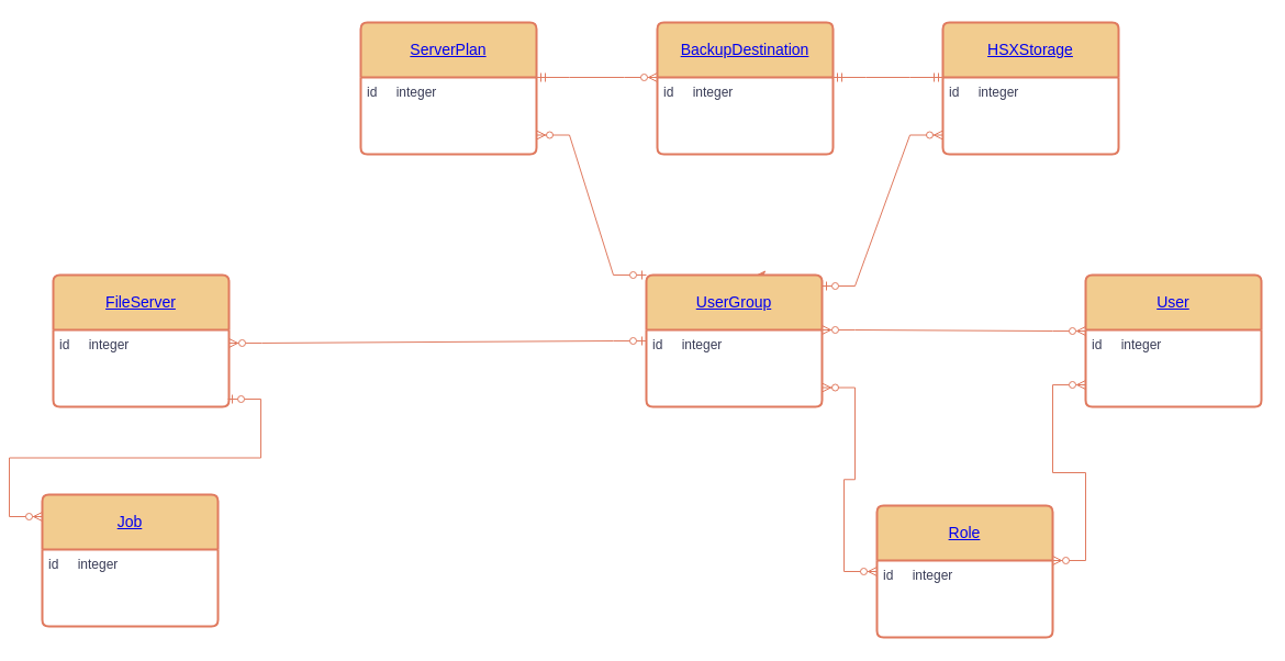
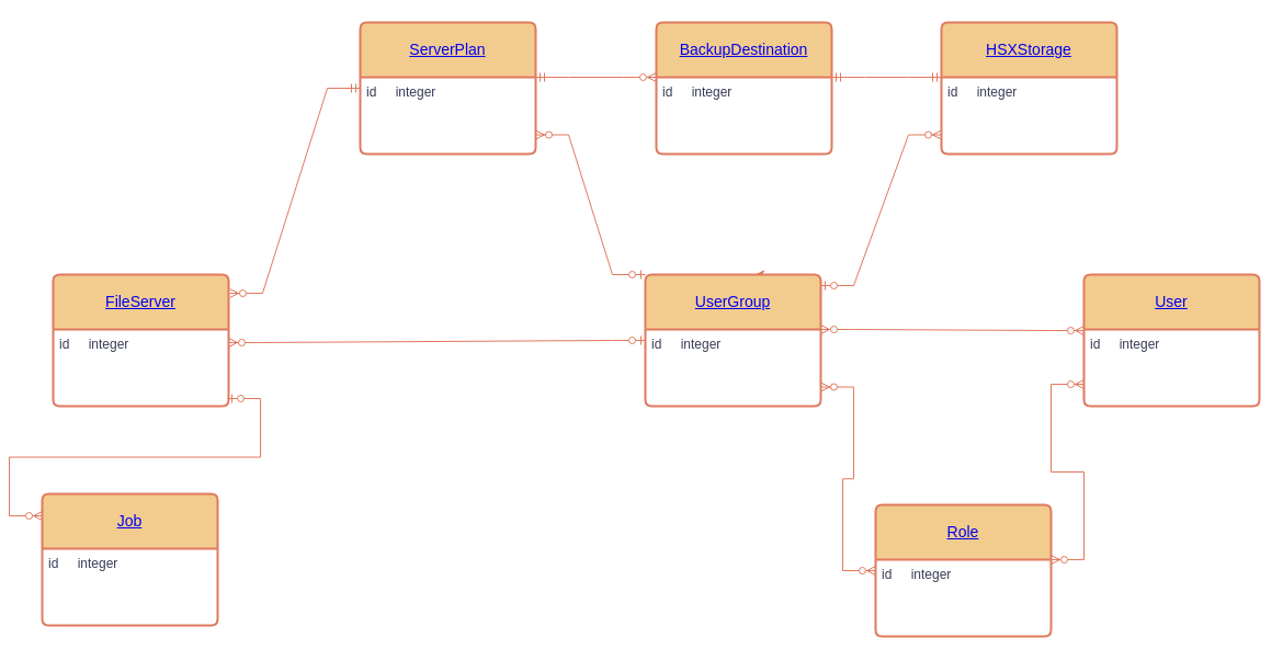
  <mxCell id="0" />
  <mxCell id="1" parent="0" />
  <mxCell id="2" value="&lt;a href=&quot;https://api.commvault.com/docs/SP32/api/cv/OpenAPI3/get-file-servers#get-file-servers&quot;&gt;FileServer&lt;/a&gt;" style="swimlane;childLayout=stackLayout;horizontal=1;startSize=50;horizontalStack=0;rounded=1;fontSize=14;fontStyle=0;strokeWidth=2;resizeParent=0;resizeLast=1;shadow=0;dashed=0;align=center;arcSize=4;whiteSpace=wrap;html=1;labelBackgroundColor=none;fillColor=#F2CC8F;strokeColor=#E07A5F;fontColor=#393C56;" parent="1" vertex="1"><mxGeometry x="30" y="250" width="160" height="120" as="geometry"><mxRectangle x="70" y="140" width="80" height="50" as="alternateBounds" /></mxGeometry></mxCell>
  <mxCell id="3" value="id&lt;span style=&quot;white-space: pre;&quot;&gt;&#09;&lt;/span&gt;integer" style="align=left;strokeColor=none;fillColor=none;spacingLeft=4;fontSize=12;verticalAlign=top;resizable=0;rotatable=0;part=1;html=1;labelBackgroundColor=none;fontColor=#393C56;" parent="2" vertex="1"><mxGeometry y="50" width="160" height="70" as="geometry" /></mxCell>
  <mxCell id="4" value="&lt;a href=&quot;https://api.commvault.com/docs/SP32/api/cv/OpenAPI3/get-plan-by-id&quot;&gt;ServerPlan&lt;/a&gt;" style="swimlane;childLayout=stackLayout;horizontal=1;startSize=50;horizontalStack=0;rounded=1;fontSize=14;fontStyle=0;strokeWidth=2;resizeParent=0;resizeLast=1;shadow=0;dashed=0;align=center;arcSize=4;whiteSpace=wrap;html=1;labelBackgroundColor=none;fillColor=#F2CC8F;strokeColor=#E07A5F;fontColor=#393C56;" parent="1" vertex="1"><mxGeometry x="310" y="20" width="160" height="120" as="geometry"><mxRectangle x="70" y="140" width="80" height="50" as="alternateBounds" /></mxGeometry></mxCell>
  <mxCell id="5" value="id&lt;span style=&quot;white-space: pre;&quot;&gt;&#09;&lt;/span&gt;integer" style="align=left;strokeColor=none;fillColor=none;spacingLeft=4;fontSize=12;verticalAlign=top;resizable=0;rotatable=0;part=1;html=1;labelBackgroundColor=none;fontColor=#393C56;" parent="4" vertex="1"><mxGeometry y="50" width="160" height="70" as="geometry" /></mxCell>
  <mxCell id="6" value="&lt;a href=&quot;https://api.commvault.com/docs/SP32/api/cv/OpenAPI3/get-backup-destination-details&quot;&gt;BackupDestination&lt;/a&gt;" style="swimlane;childLayout=stackLayout;horizontal=1;startSize=50;horizontalStack=0;rounded=1;fontSize=14;fontStyle=0;strokeWidth=2;resizeParent=0;resizeLast=1;shadow=0;dashed=0;align=center;arcSize=4;whiteSpace=wrap;html=1;labelBackgroundColor=none;fillColor=#F2CC8F;strokeColor=#E07A5F;fontColor=#393C56;" parent="1" vertex="1"><mxGeometry x="580" y="20" width="160" height="120" as="geometry"><mxRectangle x="70" y="140" width="80" height="50" as="alternateBounds" /></mxGeometry></mxCell>
  <mxCell id="7" value="id&lt;span style=&quot;white-space: pre;&quot;&gt;&#09;&lt;/span&gt;integer" style="align=left;strokeColor=none;fillColor=none;spacingLeft=4;fontSize=12;verticalAlign=top;resizable=0;rotatable=0;part=1;html=1;labelBackgroundColor=none;fontColor=#393C56;" parent="6" vertex="1"><mxGeometry y="50" width="160" height="70" as="geometry" /></mxCell>
  <mxCell id="8" value="&lt;a href=&quot;https://api.commvault.com/docs/SP32/api/cv/OpenAPI3/get-hyper-scale-storage-by-id#get-details-of-a-specific-hyperscale-storage&quot;&gt;HSXStorage&lt;/a&gt;" style="swimlane;childLayout=stackLayout;horizontal=1;startSize=50;horizontalStack=0;rounded=1;fontSize=14;fontStyle=0;strokeWidth=2;resizeParent=0;resizeLast=1;shadow=0;dashed=0;align=center;arcSize=4;whiteSpace=wrap;html=1;labelBackgroundColor=none;fillColor=#F2CC8F;strokeColor=#E07A5F;fontColor=#393C56;" parent="1" vertex="1"><mxGeometry x="840" y="20" width="160" height="120" as="geometry"><mxRectangle x="70" y="140" width="80" height="50" as="alternateBounds" /></mxGeometry></mxCell>
  <mxCell id="9" value="id&lt;span style=&quot;white-space: pre;&quot;&gt;&#09;&lt;/span&gt;integer" style="align=left;strokeColor=none;fillColor=none;spacingLeft=4;fontSize=12;verticalAlign=top;resizable=0;rotatable=0;part=1;html=1;labelBackgroundColor=none;fontColor=#393C56;" parent="8" vertex="1"><mxGeometry y="50" width="160" height="70" as="geometry" /></mxCell>
  <mxCell id="10" style="edgeStyle=orthogonalEdgeStyle;rounded=0;orthogonalLoop=1;jettySize=auto;html=1;exitX=0.75;exitY=0;exitDx=0;exitDy=0;labelBackgroundColor=none;strokeColor=#E07A5F;fontColor=default;" parent="1" source="11" edge="1"><mxGeometry relative="1" as="geometry"><mxPoint x="670" y="250" as="targetPoint" /></mxGeometry></mxCell>
  <mxCell id="11" value="&lt;a href=&quot;https://api.commvault.com/docs/SP32/api/cv/OpenAPI3/get-user-group-details&quot;&gt;UserGroup&lt;/a&gt;" style="swimlane;childLayout=stackLayout;horizontal=1;startSize=50;horizontalStack=0;rounded=1;fontSize=14;fontStyle=0;strokeWidth=2;resizeParent=0;resizeLast=1;shadow=0;dashed=0;align=center;arcSize=4;whiteSpace=wrap;html=1;labelBackgroundColor=none;fillColor=#F2CC8F;strokeColor=#E07A5F;fontColor=#393C56;" parent="1" vertex="1"><mxGeometry x="570" y="250" width="160" height="120" as="geometry"><mxRectangle x="70" y="140" width="80" height="50" as="alternateBounds" /></mxGeometry></mxCell>
  <mxCell id="12" value="id&lt;span style=&quot;white-space: pre;&quot;&gt;&#09;&lt;/span&gt;integer" style="align=left;strokeColor=none;fillColor=none;spacingLeft=4;fontSize=12;verticalAlign=top;resizable=0;rotatable=0;part=1;html=1;labelBackgroundColor=none;fontColor=#393C56;" parent="11" vertex="1"><mxGeometry y="50" width="160" height="70" as="geometry" /></mxCell>
  <mxCell id="13" value="&lt;a href=&quot;https://api.commvault.com/docs/SP32/api/cv/OpenAPI3/get-role-details&quot;&gt;Role&lt;/a&gt;" style="swimlane;childLayout=stackLayout;horizontal=1;startSize=50;horizontalStack=0;rounded=1;fontSize=14;fontStyle=0;strokeWidth=2;resizeParent=0;resizeLast=1;shadow=0;dashed=0;align=center;arcSize=4;whiteSpace=wrap;html=1;labelBackgroundColor=none;fillColor=#F2CC8F;strokeColor=#E07A5F;fontColor=#393C56;" parent="1" vertex="1"><mxGeometry x="780" y="460" width="160" height="120" as="geometry"><mxRectangle x="70" y="140" width="80" height="50" as="alternateBounds" /></mxGeometry></mxCell>
  <mxCell id="14" value="id&lt;span style=&quot;white-space: pre;&quot;&gt;&#09;&lt;/span&gt;integer" style="align=left;strokeColor=none;fillColor=none;spacingLeft=4;fontSize=12;verticalAlign=top;resizable=0;rotatable=0;part=1;html=1;labelBackgroundColor=none;fontColor=#393C56;" parent="13" vertex="1"><mxGeometry y="50" width="160" height="70" as="geometry" /></mxCell>
  <mxCell id="15" value="&lt;a href=&quot;https://api.commvault.com/docs/SP32/api/cv/OpenAPI3/get-user-details&quot;&gt;User&lt;/a&gt;" style="swimlane;childLayout=stackLayout;horizontal=1;startSize=50;horizontalStack=0;rounded=1;fontSize=14;fontStyle=0;strokeWidth=2;resizeParent=0;resizeLast=1;shadow=0;dashed=0;align=center;arcSize=4;whiteSpace=wrap;html=1;labelBackgroundColor=none;fillColor=#F2CC8F;strokeColor=#E07A5F;fontColor=#393C56;" parent="1" vertex="1"><mxGeometry x="970" y="250" width="160" height="120" as="geometry"><mxRectangle x="70" y="140" width="80" height="50" as="alternateBounds" /></mxGeometry></mxCell>
  <mxCell id="16" value="id&lt;span style=&quot;white-space: pre;&quot;&gt;&#09;&lt;/span&gt;integer" style="align=left;strokeColor=none;fillColor=none;spacingLeft=4;fontSize=12;verticalAlign=top;resizable=0;rotatable=0;part=1;html=1;labelBackgroundColor=none;fontColor=#393C56;" parent="15" vertex="1"><mxGeometry y="50" width="160" height="70" as="geometry" /></mxCell>
  <mxCell id="17" value="&lt;a href=&quot;https://api.commvault.com/docs/SP32/api/cv/JobOperations/get-job-summary-of-a-job#get-job-summary-of-a-job&quot;&gt;Job&lt;/a&gt;" style="swimlane;childLayout=stackLayout;horizontal=1;startSize=50;horizontalStack=0;rounded=1;fontSize=14;fontStyle=0;strokeWidth=2;resizeParent=0;resizeLast=1;shadow=0;dashed=0;align=center;arcSize=4;whiteSpace=wrap;html=1;labelBackgroundColor=none;fillColor=#F2CC8F;strokeColor=#E07A5F;fontColor=#393C56;" parent="1" vertex="1"><mxGeometry x="20" y="450" width="160" height="120" as="geometry"><mxRectangle x="70" y="140" width="80" height="50" as="alternateBounds" /></mxGeometry></mxCell>
  <mxCell id="18" value="id&lt;span style=&quot;white-space: pre;&quot;&gt;&#09;&lt;/span&gt;integer" style="align=left;strokeColor=none;fillColor=none;spacingLeft=4;fontSize=12;verticalAlign=top;resizable=0;rotatable=0;part=1;html=1;labelBackgroundColor=none;fontColor=#393C56;" parent="17" vertex="1"><mxGeometry y="50" width="160" height="70" as="geometry" /></mxCell>
  <mxCell id="19" value="" style="edgeStyle=entityRelationEdgeStyle;fontSize=12;html=1;endArrow=ERzeroToMany;startArrow=ERmandOne;rounded=0;exitX=1;exitY=0;exitDx=0;exitDy=0;entryX=0;entryY=0;entryDx=0;entryDy=0;labelBackgroundColor=none;strokeColor=#E07A5F;fontColor=default;" parent="1" source="5" target="7" edge="1"><mxGeometry width="100" height="100" relative="1" as="geometry"><mxPoint x="480" y="150" as="sourcePoint" /><mxPoint x="580" y="50" as="targetPoint" /></mxGeometry></mxCell>
  <mxCell id="20" value="" style="edgeStyle=entityRelationEdgeStyle;fontSize=12;html=1;endArrow=ERmandOne;startArrow=ERmandOne;rounded=0;entryX=0;entryY=0;entryDx=0;entryDy=0;labelBackgroundColor=none;strokeColor=#E07A5F;fontColor=default;" parent="1" edge="1"><mxGeometry width="100" height="100" relative="1" as="geometry"><mxPoint x="740" y="70" as="sourcePoint" /><mxPoint x="840" y="70" as="targetPoint" /></mxGeometry></mxCell>
  <mxCell id="21" value="" style="edgeStyle=entityRelationEdgeStyle;fontSize=12;html=1;endArrow=ERzeroToMany;startArrow=ERzeroToOne;rounded=0;exitX=0.994;exitY=0.9;exitDx=0;exitDy=0;exitPerimeter=0;labelBackgroundColor=none;strokeColor=#E07A5F;fontColor=default;" parent="1" source="3" edge="1"><mxGeometry width="100" height="100" relative="1" as="geometry"><mxPoint x="140" y="500" as="sourcePoint" /><mxPoint x="20" y="470" as="targetPoint" /></mxGeometry></mxCell>
+ <mxCell id="22" value="" style="edgeStyle=entityRelationEdgeStyle;fontSize=12;html=1;endArrow=ERzeroToMany;startArrow=ERmandOne;rounded=0;exitX=0;exitY=0.5;exitDx=0;exitDy=0;entryX=1.006;entryY=0.142;entryDx=0;entryDy=0;entryPerimeter=0;labelBackgroundColor=none;strokeColor=#E07A5F;fontColor=default;" parent="1" source="4" target="2" edge="1"><mxGeometry width="100" height="100" relative="1" as="geometry"><mxPoint x="280" y="290" as="sourcePoint" /><mxPoint x="380" y="190" as="targetPoint" /></mxGeometry></mxCell>
  <mxCell id="23" value="" style="edgeStyle=entityRelationEdgeStyle;fontSize=12;html=1;endArrow=ERzeroToMany;endFill=1;startArrow=ERzeroToMany;rounded=0;labelBackgroundColor=none;strokeColor=#E07A5F;fontColor=default;" parent="1" edge="1"><mxGeometry width="100" height="100" relative="1" as="geometry"><mxPoint x="940" y="510" as="sourcePoint" /><mxPoint x="970" y="350" as="targetPoint" /></mxGeometry></mxCell>
  <mxCell id="24" value="" style="edgeStyle=entityRelationEdgeStyle;fontSize=12;html=1;endArrow=ERzeroToMany;endFill=1;startArrow=ERzeroToMany;rounded=0;exitX=1;exitY=0.75;exitDx=0;exitDy=0;entryX=0;entryY=0.5;entryDx=0;entryDy=0;labelBackgroundColor=none;strokeColor=#E07A5F;fontColor=default;" parent="1" source="12" target="13" edge="1"><mxGeometry width="100" height="100" relative="1" as="geometry"><mxPoint x="730" y="480" as="sourcePoint" /><mxPoint x="830" y="380" as="targetPoint" /></mxGeometry></mxCell>
  <mxCell id="25" value="" style="edgeStyle=entityRelationEdgeStyle;fontSize=12;html=1;endArrow=ERzeroToMany;endFill=1;startArrow=ERzeroToMany;rounded=0;exitX=1;exitY=0;exitDx=0;exitDy=0;labelBackgroundColor=none;strokeColor=#E07A5F;fontColor=default;" parent="1" source="12" edge="1"><mxGeometry width="100" height="100" relative="1" as="geometry"><mxPoint x="820" y="370" as="sourcePoint" /><mxPoint x="970" y="301" as="targetPoint" /></mxGeometry></mxCell>
  <mxCell id="26" value="" style="edgeStyle=entityRelationEdgeStyle;fontSize=12;html=1;endArrow=ERzeroToMany;startArrow=ERzeroToOne;rounded=0;entryX=0;entryY=0.75;entryDx=0;entryDy=0;labelBackgroundColor=none;strokeColor=#E07A5F;fontColor=default;" parent="1" target="9" edge="1"><mxGeometry width="100" height="100" relative="1" as="geometry"><mxPoint x="730" y="260" as="sourcePoint" /><mxPoint x="830" y="160" as="targetPoint" /></mxGeometry></mxCell>
  <mxCell id="27" value="" style="edgeStyle=entityRelationEdgeStyle;fontSize=12;html=1;endArrow=ERzeroToMany;startArrow=ERzeroToOne;rounded=0;exitX=0;exitY=0;exitDx=0;exitDy=0;entryX=1;entryY=0.75;entryDx=0;entryDy=0;labelBackgroundColor=none;strokeColor=#E07A5F;fontColor=default;" parent="1" source="11" target="5" edge="1"><mxGeometry width="100" height="100" relative="1" as="geometry"><mxPoint x="480" y="270" as="sourcePoint" /><mxPoint x="470" y="133" as="targetPoint" /></mxGeometry></mxCell>
  <mxCell id="28" value="" style="edgeStyle=entityRelationEdgeStyle;fontSize=12;html=1;endArrow=ERzeroToMany;startArrow=ERzeroToOne;rounded=0;exitX=0;exitY=0.5;exitDx=0;exitDy=0;entryX=1;entryY=0.171;entryDx=0;entryDy=0;entryPerimeter=0;labelBackgroundColor=none;strokeColor=#E07A5F;fontColor=default;" parent="1" source="11" target="3" edge="1"><mxGeometry width="100" height="100" relative="1" as="geometry"><mxPoint x="380" y="330" as="sourcePoint" /><mxPoint x="480" y="230" as="targetPoint" /></mxGeometry></mxCell>
